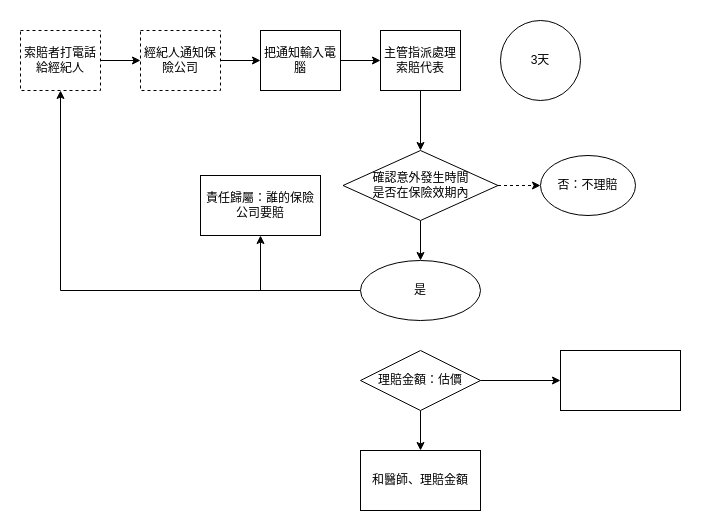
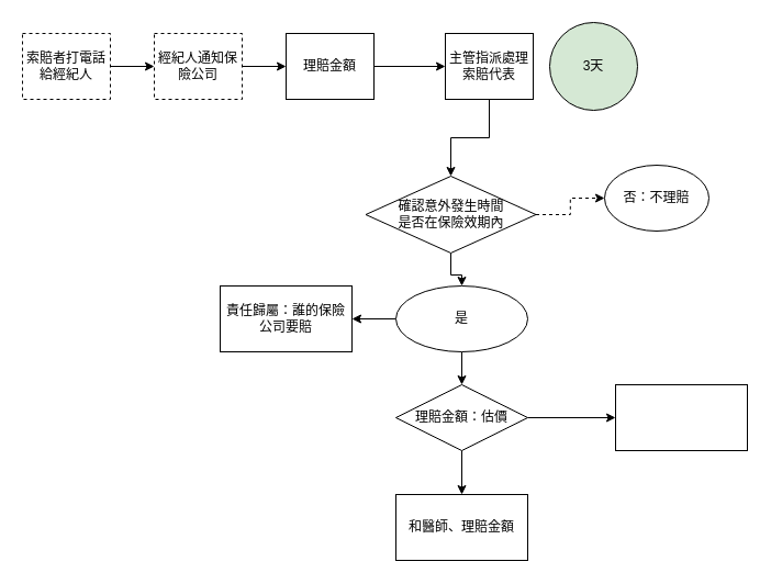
  <mxCell id="0" />
  <mxCell id="1" parent="0" />
  <mxCell id="2" value="" style="edgeStyle=orthogonalEdgeStyle;rounded=0;orthogonalLoop=1;jettySize=auto;html=1;" parent="1" source="3" target="5" edge="1"><mxGeometry relative="1" as="geometry" /></mxCell>
  <mxCell id="3" value="索賠者打電話給經紀人" style="rounded=0;whiteSpace=wrap;html=1;dashed=1;" parent="1" vertex="1"><mxGeometry x="20" y="30" width="80" height="60" as="geometry" /></mxCell>
  <mxCell id="4" value="" style="edgeStyle=orthogonalEdgeStyle;rounded=0;orthogonalLoop=1;jettySize=auto;html=1;" parent="1" source="5" target="7" edge="1"><mxGeometry relative="1" as="geometry" /></mxCell>
  <mxCell id="5" value="經紀人通知保險公司" style="whiteSpace=wrap;html=1;rounded=0;dashed=1;" parent="1" vertex="1"><mxGeometry x="140" y="30" width="80" height="60" as="geometry" /></mxCell>
  <mxCell id="6" value="" style="edgeStyle=orthogonalEdgeStyle;rounded=0;orthogonalLoop=1;jettySize=auto;html=1;" parent="1" source="7" target="9" edge="1"><mxGeometry relative="1" as="geometry" /></mxCell>
- <mxCell id="7" value="把通知輸入電腦" style="whiteSpace=wrap;html=1;rounded=0;" parent="1" vertex="1"><mxGeometry x="260" y="30" width="80" height="60" as="geometry" /></mxCell>
+ <mxCell id="7" value="理賠金額" style="whiteSpace=wrap;html=1;rounded=0;" parent="1" vertex="1"><mxGeometry x="260" y="30" width="80" height="60" as="geometry" /></mxCell>
  <mxCell id="8" value="" style="edgeStyle=orthogonalEdgeStyle;rounded=0;orthogonalLoop=1;jettySize=auto;html=1;" edge="1" parent="1" source="9" target="13"><mxGeometry relative="1" as="geometry" /></mxCell>
- <mxCell id="9" value="主管指派處理索賠代表" style="whiteSpace=wrap;html=1;rounded=0;" parent="1" vertex="1"><mxGeometry x="380" y="30" width="80" height="60" as="geometry" /></mxCell>
- <mxCell id="10" value="3天" style="ellipse;whiteSpace=wrap;html=1;aspect=fixed;" parent="1" vertex="1"><mxGeometry x="500" y="20" width="80" height="80" as="geometry" /></mxCell>
+ <mxCell id="9" value="主管指派處理索賠代表" style="whiteSpace=wrap;html=1;rounded=0;" parent="1" vertex="1"><mxGeometry x="405" y="30" width="80" height="60" as="geometry" /></mxCell>
+ <mxCell id="10" value="3天" style="ellipse;whiteSpace=wrap;html=1;aspect=fixed;fillColor=#d5e8d4;" parent="1" vertex="1"><mxGeometry x="500" y="20" width="80" height="80" as="geometry" /></mxCell>
  <mxCell id="11" value="" style="edgeStyle=orthogonalEdgeStyle;rounded=0;orthogonalLoop=1;jettySize=auto;html=1;dashed=1;" edge="1" parent="1" source="13" target="14"><mxGeometry relative="1" as="geometry" /></mxCell>
  <mxCell id="12" value="" style="edgeStyle=orthogonalEdgeStyle;rounded=0;orthogonalLoop=1;jettySize=auto;html=1;" edge="1" parent="1" source="13" target="17"><mxGeometry relative="1" as="geometry" /></mxCell>
- <mxCell id="13" value="確認意外發生時間&lt;br&gt;是否在保險效期內" style="rhombus;whiteSpace=wrap;html=1;rounded=0;" vertex="1" parent="1"><mxGeometry x="342.5" y="150" width="155" height="70" as="geometry" /></mxCell>
- <mxCell id="14" value="否：不理賠" style="ellipse;whiteSpace=wrap;html=1;rounded=0;" vertex="1" parent="1"><mxGeometry x="540" y="155" width="95" height="60" as="geometry" /></mxCell>
+ <mxCell id="13" value="確認意外發生時間&lt;br&gt;是否在保險效期內" style="rhombus;whiteSpace=wrap;html=1;rounded=0;" vertex="1" parent="1"><mxGeometry x="332.5" y="160" width="155" height="70" as="geometry" /></mxCell>
+ <mxCell id="14" value="否：不理賠" style="ellipse;whiteSpace=wrap;html=1;rounded=0;" vertex="1" parent="1"><mxGeometry x="550" y="150" width="95" height="60" as="geometry" /></mxCell>
  <mxCell id="15" value="" style="edgeStyle=orthogonalEdgeStyle;rounded=0;orthogonalLoop=1;jettySize=auto;html=1;" edge="1" parent="1" source="17" target="18"><mxGeometry relative="1" as="geometry" /></mxCell>
- <mxCell id="16" value="" style="edgeStyle=orthogonalEdgeStyle;rounded=0;orthogonalLoop=1;jettySize=auto;html=1;" edge="1" parent="1" source="17" target="3"><mxGeometry relative="1" as="geometry" /></mxCell>
+ <mxCell id="16" value="" style="edgeStyle=orthogonalEdgeStyle;rounded=0;orthogonalLoop=1;jettySize=auto;html=1;" edge="1" parent="1" source="17" target="21"><mxGeometry relative="1" as="geometry" /></mxCell>
  <mxCell id="17" value="是" style="ellipse;whiteSpace=wrap;html=1;rounded=0;" vertex="1" parent="1"><mxGeometry x="360" y="260" width="120" height="60" as="geometry" /></mxCell>
- <mxCell id="18" value="責任歸屬：誰的保險公司要賠" style="whiteSpace=wrap;html=1;rounded=0;" vertex="1" parent="1"><mxGeometry x="200" y="175" width="120" height="60" as="geometry" /></mxCell>
+ <mxCell id="18" value="責任歸屬：誰的保險公司要賠" style="whiteSpace=wrap;html=1;rounded=0;" vertex="1" parent="1"><mxGeometry x="200" y="260" width="120" height="60" as="geometry" /></mxCell>
  <mxCell id="19" value="" style="edgeStyle=orthogonalEdgeStyle;rounded=0;orthogonalLoop=1;jettySize=auto;html=1;" edge="1" parent="1" source="21" target="22"><mxGeometry relative="1" as="geometry" /></mxCell>
  <mxCell id="20" value="" style="edgeStyle=orthogonalEdgeStyle;rounded=0;orthogonalLoop=1;jettySize=auto;html=1;" edge="1" parent="1" source="21" target="23"><mxGeometry relative="1" as="geometry" /></mxCell>
  <mxCell id="21" value="理賠金額：估價" style="rhombus;whiteSpace=wrap;html=1;" vertex="1" parent="1"><mxGeometry x="360" y="350" width="120" height="60" as="geometry" /></mxCell>
  <mxCell id="22" value="和醫師、理賠金額" style="whiteSpace=wrap;html=1;rounded=0;" vertex="1" parent="1"><mxGeometry x="360" y="450" width="120" height="60" as="geometry" /></mxCell>
  <mxCell id="23" value="" style="whiteSpace=wrap;html=1;rounded=0;" vertex="1" parent="1"><mxGeometry x="560" y="350" width="120" height="60" as="geometry" /></mxCell>
